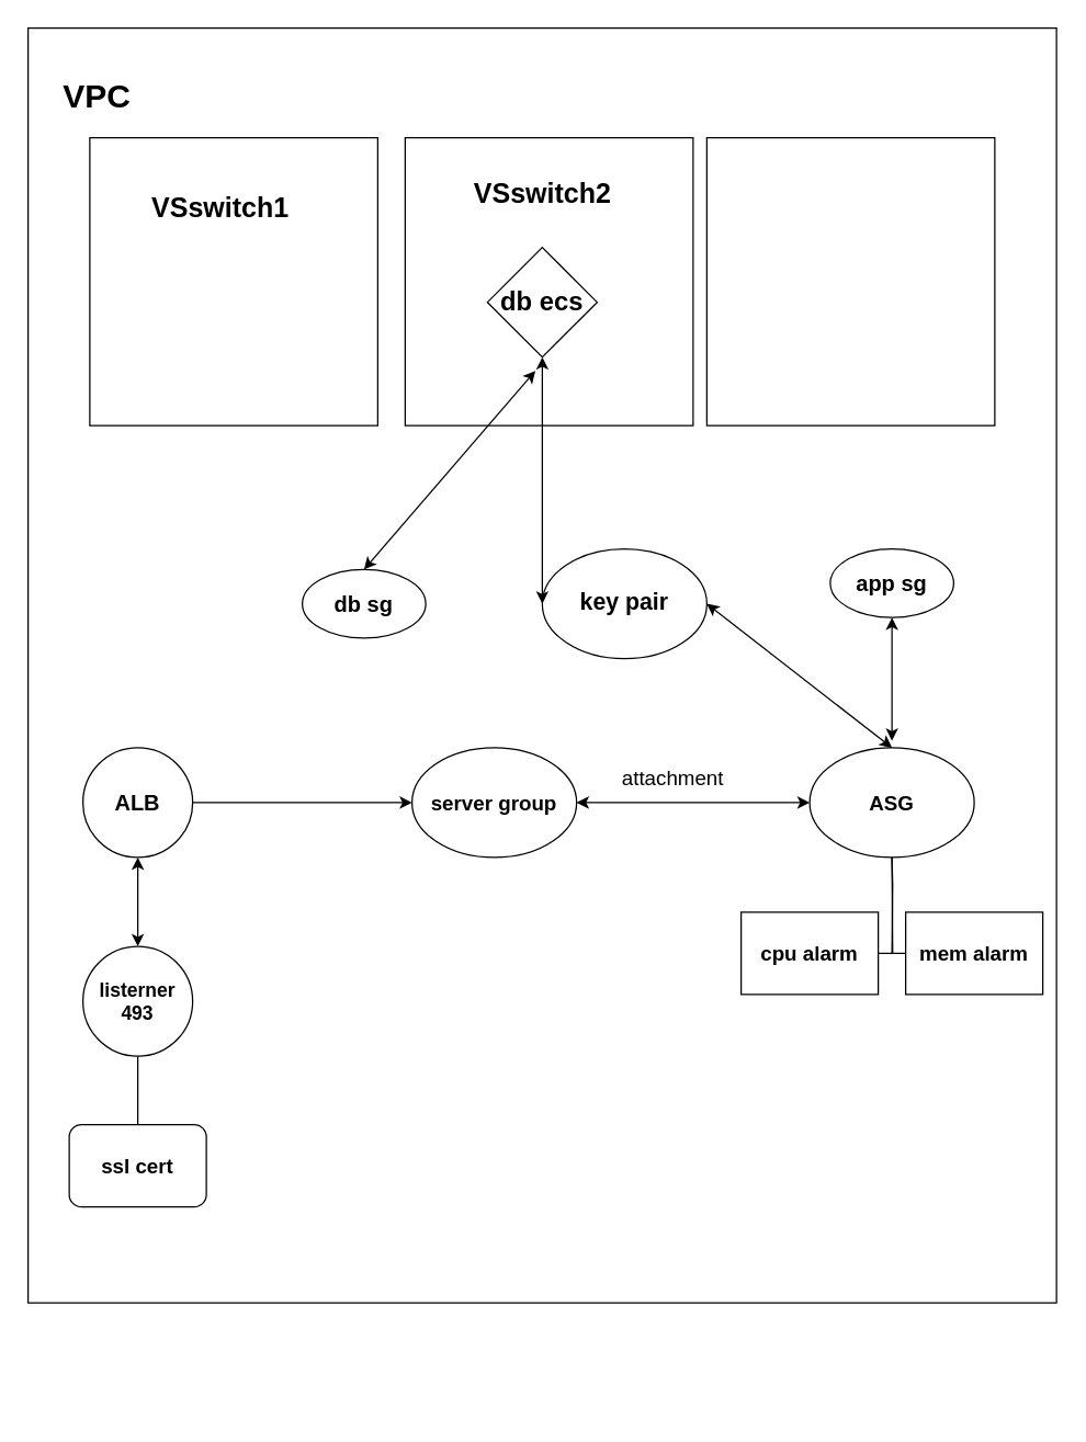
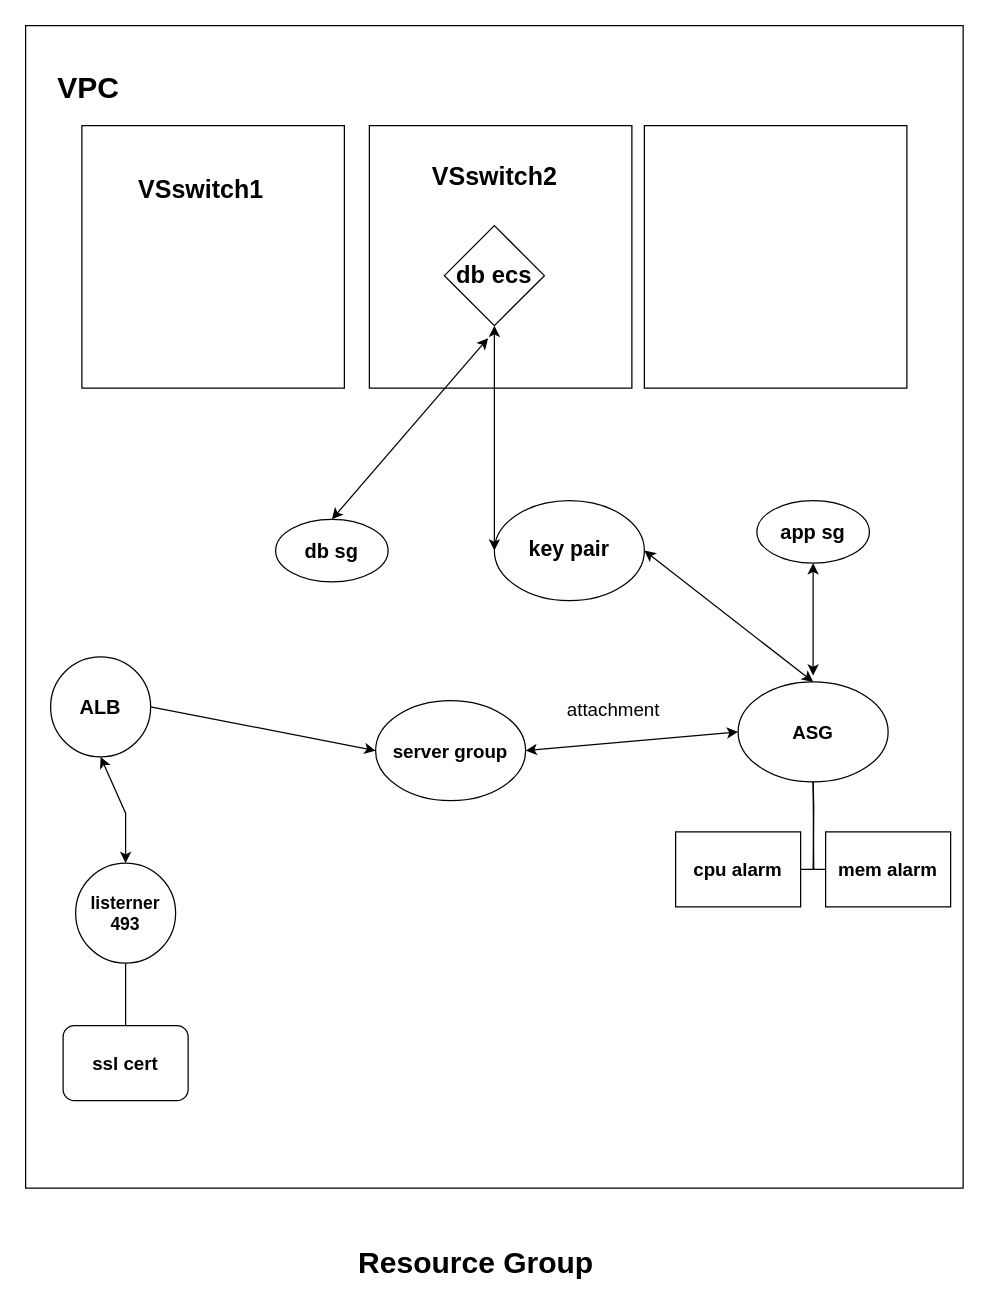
  <mxCell id="0" />
  <mxCell id="1" parent="0" />
  <mxCell id="2" value="&lt;span style=&quot;color: rgba(0, 0, 0, 0); font-family: monospace; font-size: 0px; text-align: start; text-wrap-mode: nowrap;&quot;&gt;VPC&lt;/span&gt;" style="rounded=0;whiteSpace=wrap;html=1;" parent="1" vertex="1"><mxGeometry x="20" y="20" width="750" height="930" as="geometry" /></mxCell>
  <mxCell id="3" value="" style="rounded=0;whiteSpace=wrap;html=1;" parent="1" vertex="1"><mxGeometry x="65" width="210" height="210" as="geometry" y="100" /></mxCell>
  <mxCell id="4" value="" style="rounded=0;whiteSpace=wrap;html=1;" parent="1" vertex="1"><mxGeometry x="295" width="210" height="210" as="geometry" y="100" /></mxCell>
  <mxCell id="5" value="" style="rounded=0;whiteSpace=wrap;html=1;" parent="1" vertex="1"><mxGeometry x="515" width="210" height="210" as="geometry" y="100" /></mxCell>
  <mxCell id="6" value="VPC" style="text;strokeColor=none;fillColor=none;html=1;fontSize=24;fontStyle=1;verticalAlign=middle;align=center;" vertex="1" parent="1"><mxGeometry x="20" y="50" width="100" height="40" as="geometry" /></mxCell>
  <mxCell id="7" value="&lt;font style=&quot;font-size: 20px;&quot;&gt;VSswitch2&lt;/font&gt;" style="text;strokeColor=none;fillColor=none;html=1;fontSize=24;fontStyle=1;verticalAlign=middle;align=center;" vertex="1" parent="1"><mxGeometry x="345" y="120" width="100" height="40" as="geometry" /></mxCell>
  <mxCell id="8" value="&lt;font style=&quot;font-size: 20px;&quot;&gt;VSswitch1&lt;/font&gt;" style="text;strokeColor=none;fillColor=none;html=1;fontSize=24;fontStyle=1;verticalAlign=middle;align=center;" vertex="1" parent="1"><mxGeometry x="110" y="130" width="100" height="40" as="geometry" /></mxCell>
  <mxCell id="9" value="&lt;font style=&quot;font-size: 19px;&quot;&gt;&lt;b&gt;db ecs&lt;/b&gt;&lt;/font&gt;" style="rhombus;whiteSpace=wrap;html=1;" vertex="1" parent="1"><mxGeometry x="355" y="180" width="80" height="80" as="geometry" /></mxCell>
- <mxCell id="10" value="&lt;font style=&quot;font-size: 16px;&quot;&gt;&lt;b&gt;ALB&lt;/b&gt;&lt;/font&gt;" style="ellipse;whiteSpace=wrap;html=1;aspect=fixed;" vertex="1" parent="1"><mxGeometry x="60" y="545" width="80" height="80" as="geometry" /></mxCell>
+ <mxCell id="10" value="&lt;font style=&quot;font-size: 16px;&quot;&gt;&lt;b&gt;ALB&lt;/b&gt;&lt;/font&gt;" style="ellipse;whiteSpace=wrap;html=1;aspect=fixed;" vertex="1" parent="1"><mxGeometry x="40" y="525" width="80" height="80" as="geometry" /></mxCell>
  <mxCell id="11" value="&lt;b&gt;&lt;font style=&quot;font-size: 15px;&quot;&gt;ASG&lt;/font&gt;&lt;/b&gt;" style="ellipse;whiteSpace=wrap;html=1;" vertex="1" parent="1"><mxGeometry x="590" y="545" width="120" height="80" as="geometry" /></mxCell>
  <mxCell id="12" value="&lt;b&gt;&lt;font style=&quot;font-size: 17px;&quot;&gt;key pair&lt;/font&gt;&lt;/b&gt;" style="ellipse;whiteSpace=wrap;html=1;" vertex="1" parent="1"><mxGeometry x="395" y="400" width="120" height="80" as="geometry" /></mxCell>
  <mxCell id="13" value="" style="edgeStyle=orthogonalEdgeStyle;sourcePerimeterSpacing=0;targetPerimeterSpacing=0;startArrow=none;endArrow=none;rounded=0;targetPortConstraint=eastwest;sourcePortConstraint=northsouth;curved=0;rounded=0;" edge="1" target="15" parent="1"><mxGeometry relative="1" as="geometry"><mxPoint x="650" y="625" as="sourcePoint" /></mxGeometry></mxCell>
  <mxCell id="14" value="" style="edgeStyle=orthogonalEdgeStyle;sourcePerimeterSpacing=0;targetPerimeterSpacing=0;startArrow=none;endArrow=none;rounded=0;targetPortConstraint=eastwest;sourcePortConstraint=northsouth;curved=0;rounded=0;" edge="1" target="16" parent="1"><mxGeometry relative="1" as="geometry"><mxPoint x="650" y="625" as="sourcePoint" /></mxGeometry></mxCell>
  <mxCell id="15" value="&lt;b&gt;&lt;font style=&quot;font-size: 15px;&quot;&gt;cpu alarm&lt;/font&gt;&lt;/b&gt;" style="whiteSpace=wrap;html=1;align=center;verticalAlign=middle;treeFolding=1;treeMoving=1;" vertex="1" parent="1"><mxGeometry x="540" y="665" width="100" height="60" as="geometry" /></mxCell>
  <mxCell id="16" value="&lt;b&gt;&lt;font style=&quot;font-size: 15px;&quot;&gt;mem alarm&lt;/font&gt;&lt;/b&gt;" style="whiteSpace=wrap;html=1;align=center;verticalAlign=middle;treeFolding=1;treeMoving=1;" vertex="1" parent="1"><mxGeometry x="660" y="665" width="100" height="60" as="geometry" /></mxCell>
  <mxCell id="17" value="&lt;b&gt;&lt;font style=&quot;font-size: 15px;&quot;&gt;ssl cert&lt;/font&gt;&lt;/b&gt;" style="whiteSpace=wrap;html=1;align=center;verticalAlign=middle;treeFolding=1;treeMoving=1;newEdgeStyle={&quot;edgeStyle&quot;:&quot;elbowEdgeStyle&quot;,&quot;startArrow&quot;:&quot;none&quot;,&quot;endArrow&quot;:&quot;none&quot;};rounded=1;" vertex="1" parent="1"><mxGeometry x="50" y="820" width="100" height="60" as="geometry" /></mxCell>
  <mxCell id="18" value="" style="edgeStyle=elbowEdgeStyle;elbow=vertical;sourcePerimeterSpacing=0;targetPerimeterSpacing=0;startArrow=none;endArrow=none;rounded=0;curved=0;" edge="1" target="17" parent="1"><mxGeometry relative="1" as="geometry"><mxPoint x="100" y="770" as="sourcePoint" /></mxGeometry></mxCell>
- <mxCell id="19" value="&lt;b&gt;&lt;font style=&quot;font-size: 15px;&quot;&gt;server group&lt;/font&gt;&lt;/b&gt;" style="ellipse;whiteSpace=wrap;html=1;" vertex="1" parent="1"><mxGeometry x="300" y="545" width="120" height="80" as="geometry" /></mxCell>
+ <mxCell id="19" value="&lt;b&gt;&lt;font style=&quot;font-size: 15px;&quot;&gt;server group&lt;/font&gt;&lt;/b&gt;" style="ellipse;whiteSpace=wrap;html=1;" vertex="1" parent="1"><mxGeometry x="300" y="560" width="120" height="80" as="geometry" /></mxCell>
  <mxCell id="20" value="&lt;b&gt;&lt;font style=&quot;font-size: 14px;&quot;&gt;listerner&lt;/font&gt;&lt;/b&gt;&lt;div&gt;&lt;b&gt;&lt;font style=&quot;font-size: 14px;&quot;&gt;493&lt;/font&gt;&lt;/b&gt;&lt;/div&gt;" style="ellipse;whiteSpace=wrap;html=1;aspect=fixed;" vertex="1" parent="1"><mxGeometry x="60" y="690" width="80" height="80" as="geometry" /></mxCell>
  <mxCell id="21" value="" style="endArrow=classic;startArrow=classic;html=1;rounded=0;entryX=0.5;entryY=1;entryDx=0;entryDy=0;" edge="1" parent="1" source="20" target="10"><mxGeometry width="50" height="50" relative="1" as="geometry"><mxPoint x="610" y="730" as="sourcePoint" /><mxPoint x="240" y="660" as="targetPoint" /><Array as="points"><mxPoint x="100" y="650" /></Array></mxGeometry></mxCell>
  <mxCell id="22" value="" style="endArrow=classic;html=1;rounded=0;exitX=1;exitY=0.5;exitDx=0;exitDy=0;entryX=0;entryY=0.5;entryDx=0;entryDy=0;" edge="1" parent="1" source="10" target="19"><mxGeometry width="50" height="50" relative="1" as="geometry"><mxPoint x="140" y="630" as="sourcePoint" /><mxPoint x="190" y="580" as="targetPoint" /></mxGeometry></mxCell>
  <mxCell id="23" value="" style="endArrow=classic;startArrow=classic;html=1;rounded=0;entryX=0;entryY=0.5;entryDx=0;entryDy=0;exitX=1;exitY=0.5;exitDx=0;exitDy=0;" edge="1" parent="1" source="19" target="11"><mxGeometry width="50" height="50" relative="1" as="geometry"><mxPoint x="520" y="730" as="sourcePoint" /><mxPoint x="570" y="680" as="targetPoint" /></mxGeometry></mxCell>
  <mxCell id="24" value="&lt;font style=&quot;font-size: 15px; font-weight: normal;&quot;&gt;attachment&lt;/font&gt;" style="text;strokeColor=none;fillColor=none;html=1;fontSize=24;fontStyle=1;verticalAlign=middle;align=center;" vertex="1" parent="1"><mxGeometry x="440" y="545" width="100" height="40" as="geometry" /></mxCell>
  <mxCell id="25" value="" style="endArrow=classic;startArrow=classic;html=1;rounded=0;entryX=0.5;entryY=0;entryDx=0;entryDy=0;exitX=1;exitY=0.5;exitDx=0;exitDy=0;" edge="1" parent="1" source="12" target="11"><mxGeometry width="50" height="50" relative="1" as="geometry"><mxPoint x="520" y="720" as="sourcePoint" /><mxPoint x="570" y="670" as="targetPoint" /></mxGeometry></mxCell>
  <mxCell id="26" value="" style="endArrow=classic;startArrow=classic;html=1;rounded=0;entryX=0;entryY=0.5;entryDx=0;entryDy=0;exitX=0.5;exitY=1;exitDx=0;exitDy=0;" edge="1" parent="1" source="9" target="12"><mxGeometry width="50" height="50" relative="1" as="geometry"><mxPoint x="520" y="720" as="sourcePoint" /><mxPoint x="570" y="670" as="targetPoint" /></mxGeometry></mxCell>
+ <mxCell id="27" value="Resource Group" style="text;strokeColor=none;fillColor=none;html=1;fontSize=24;fontStyle=1;verticalAlign=middle;align=center;" vertex="1" parent="1"><mxGeometry x="260" y="990" width="240" height="40" as="geometry" /></mxCell>
  <mxCell id="28" value="&lt;b&gt;&lt;font style=&quot;font-size: 16px;&quot;&gt;app sg&lt;/font&gt;&lt;/b&gt;" style="ellipse;whiteSpace=wrap;html=1;" vertex="1" parent="1"><mxGeometry x="605" y="400" width="90" height="50" as="geometry" /></mxCell>
  <mxCell id="29" value="&lt;b&gt;&lt;font style=&quot;font-size: 16px;&quot;&gt;db sg&lt;/font&gt;&lt;/b&gt;" style="ellipse;whiteSpace=wrap;html=1;" vertex="1" parent="1"><mxGeometry x="220" y="415" width="90" height="50" as="geometry" /></mxCell>
  <mxCell id="30" value="" style="endArrow=classic;startArrow=classic;html=1;rounded=0;exitX=0.5;exitY=1;exitDx=0;exitDy=0;" edge="1" parent="1" source="28"><mxGeometry width="50" height="50" relative="1" as="geometry"><mxPoint x="520" y="520" as="sourcePoint" /><mxPoint x="650" y="540" as="targetPoint" /></mxGeometry></mxCell>
  <mxCell id="31" value="" style="endArrow=classic;startArrow=classic;html=1;rounded=0;exitX=0.5;exitY=0;exitDx=0;exitDy=0;" edge="1" parent="1" source="29"><mxGeometry width="50" height="50" relative="1" as="geometry"><mxPoint x="520" y="520" as="sourcePoint" /><mxPoint x="390" y="270" as="targetPoint" /></mxGeometry></mxCell>
